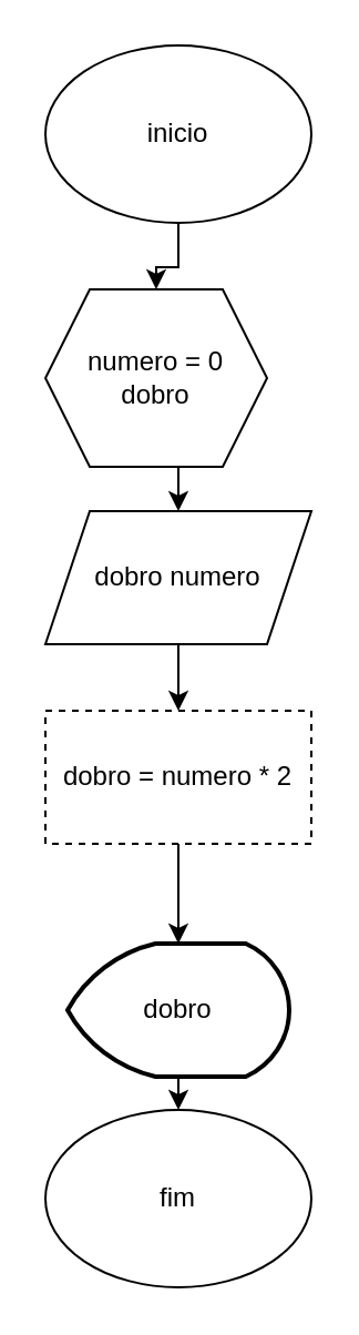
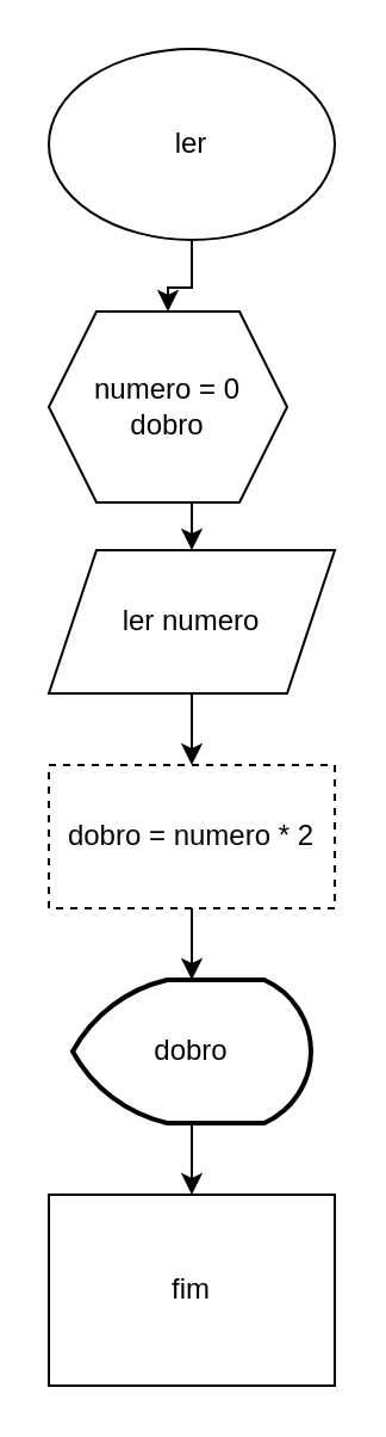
  <mxCell id="0" />
  <mxCell id="1" parent="0" />
  <mxCell id="2" style="edgeStyle=orthogonalEdgeStyle;rounded=0;orthogonalLoop=1;jettySize=auto;html=1;entryX=0.5;entryY=0;entryDx=0;entryDy=0;" edge="1" parent="1" source="3" target="5"><mxGeometry relative="1" as="geometry" /></mxCell>
- <mxCell id="3" value="inicio" style="ellipse;whiteSpace=wrap;html=1;" vertex="1" parent="1"><mxGeometry x="20" y="20" width="120" height="80" as="geometry" /></mxCell>
+ <mxCell id="3" value="ler" style="ellipse;whiteSpace=wrap;html=1;" vertex="1" parent="1"><mxGeometry x="20" y="20" width="120" height="80" as="geometry" /></mxCell>
  <mxCell id="4" style="edgeStyle=orthogonalEdgeStyle;rounded=0;orthogonalLoop=1;jettySize=auto;html=1;exitX=0.5;exitY=1;exitDx=0;exitDy=0;entryX=0.5;entryY=0;entryDx=0;entryDy=0;" edge="1" parent="1" source="5" target="7"><mxGeometry relative="1" as="geometry" /></mxCell>
  <mxCell id="5" value="numero = 0&lt;div&gt;dobro&lt;/div&gt;" style="shape=hexagon;perimeter=hexagonPerimeter2;whiteSpace=wrap;html=1;fixedSize=1;" vertex="1" parent="1"><mxGeometry x="20" y="130" width="100" height="80" as="geometry" /></mxCell>
  <mxCell id="6" style="edgeStyle=orthogonalEdgeStyle;rounded=0;orthogonalLoop=1;jettySize=auto;html=1;entryX=0.5;entryY=0;entryDx=0;entryDy=0;" edge="1" parent="1" source="7" target="8"><mxGeometry relative="1" as="geometry" /></mxCell>
- <mxCell id="7" value="dobro numero" style="shape=parallelogram;perimeter=parallelogramPerimeter;whiteSpace=wrap;html=1;fixedSize=1;" vertex="1" parent="1"><mxGeometry x="20" y="230" width="120" height="60" as="geometry" /></mxCell>
+ <mxCell id="7" value="ler numero" style="shape=parallelogram;perimeter=parallelogramPerimeter;whiteSpace=wrap;html=1;fixedSize=1;" vertex="1" parent="1"><mxGeometry x="20" y="230" width="120" height="60" as="geometry" /></mxCell>
  <mxCell id="8" value="dobro = numero * 2" style="rounded=0;whiteSpace=wrap;html=1;dashed=1;" vertex="1" parent="1"><mxGeometry x="20" y="320" width="120" height="60" as="geometry" /></mxCell>
  <mxCell id="9" style="edgeStyle=orthogonalEdgeStyle;rounded=0;orthogonalLoop=1;jettySize=auto;html=1;exitX=0.5;exitY=1;exitDx=0;exitDy=0;exitPerimeter=0;entryX=0.5;entryY=0;entryDx=0;entryDy=0;" edge="1" parent="1" source="10" target="12"><mxGeometry relative="1" as="geometry" /></mxCell>
- <mxCell id="10" value="dobro" style="strokeWidth=2;html=1;shape=mxgraph.flowchart.display;whiteSpace=wrap;" vertex="1" parent="1"><mxGeometry x="30" y="425" width="100" height="60" as="geometry" /></mxCell>
+ <mxCell id="10" value="dobro" style="strokeWidth=2;html=1;shape=mxgraph.flowchart.display;whiteSpace=wrap;" vertex="1" parent="1"><mxGeometry x="30" y="410" width="100" height="60" as="geometry" /></mxCell>
  <mxCell id="11" style="edgeStyle=orthogonalEdgeStyle;rounded=0;orthogonalLoop=1;jettySize=auto;html=1;exitX=0.5;exitY=1;exitDx=0;exitDy=0;entryX=0.5;entryY=0;entryDx=0;entryDy=0;entryPerimeter=0;" edge="1" parent="1" source="8" target="10"><mxGeometry relative="1" as="geometry" /></mxCell>
- <mxCell id="12" value="fim" style="ellipse;whiteSpace=wrap;html=1;" vertex="1" parent="1"><mxGeometry x="20" y="500" width="120" height="80" as="geometry" /></mxCell>
+ <mxCell id="12" value="fim" style="whiteSpace=wrap;html=1;rounded=0;" vertex="1" parent="1"><mxGeometry x="20" y="500" width="120" height="80" as="geometry" /></mxCell>
